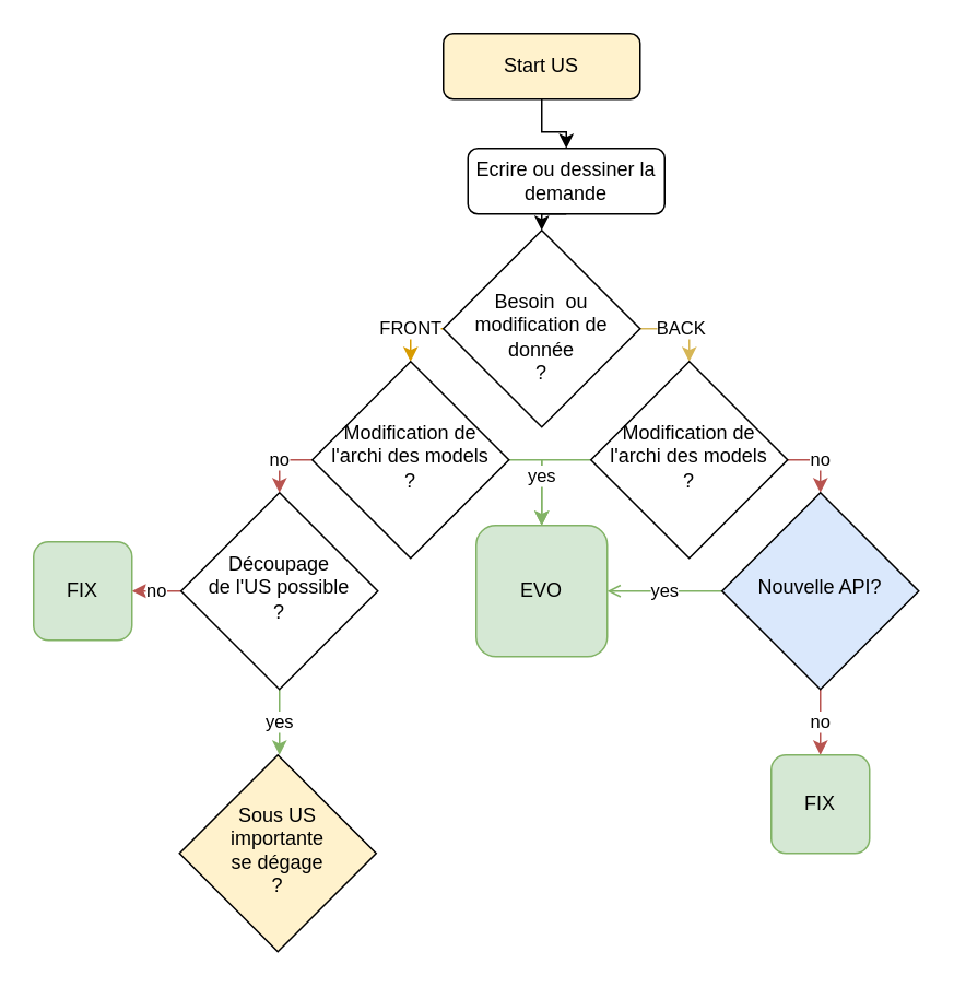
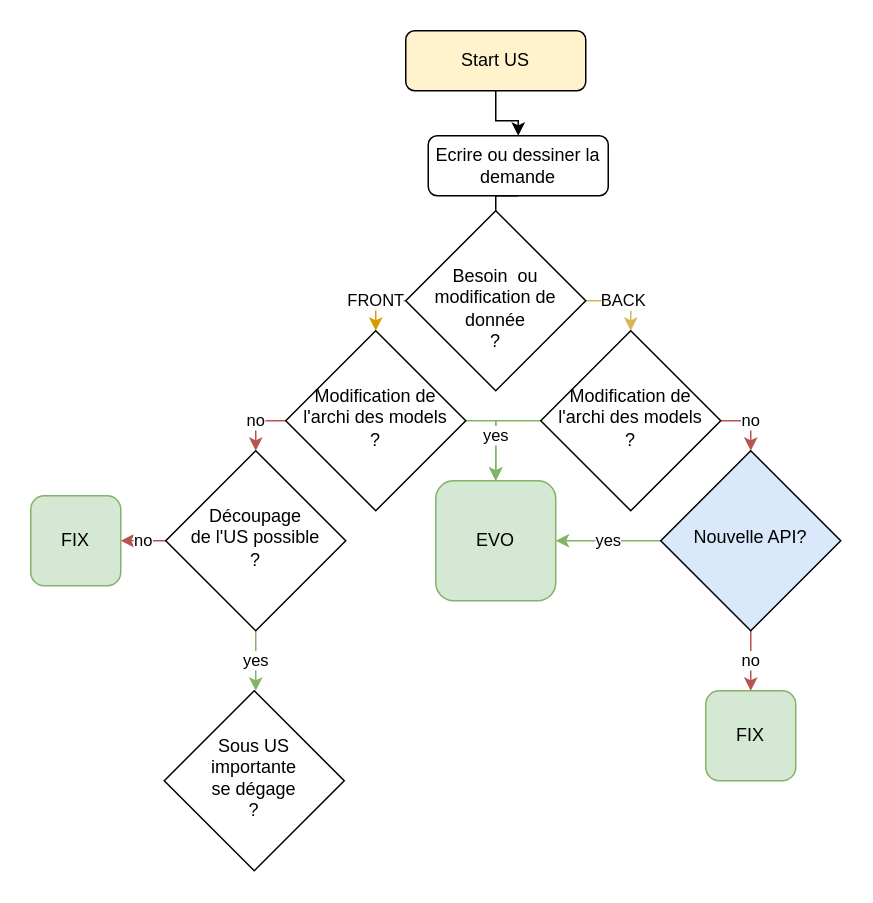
  <mxCell id="0" />
  <mxCell id="1" parent="0" />
- <mxCell id="2" style="edgeStyle=orthogonalEdgeStyle;rounded=0;orthogonalLoop=1;jettySize=auto;html=1;exitX=0.5;exitY=1;exitDx=0;exitDy=0;entryX=0.5;entryY=0;entryDx=0;entryDy=0;" parent="1" source="3" target="6" edge="1"><mxGeometry relative="1" as="geometry" /></mxCell>
+ <mxCell id="2" style="edgeStyle=orthogonalEdgeStyle;rounded=0;orthogonalLoop=1;jettySize=auto;html=1;exitX=0.5;exitY=1;exitDx=0;exitDy=0;entryX=0.5;entryY=0;entryDx=0;entryDy=0;endArrow=none;" parent="1" source="3" target="6" edge="1"><mxGeometry relative="1" as="geometry" /></mxCell>
  <mxCell id="3" value="Ecrire ou dessiner la demande" style="rounded=1;whiteSpace=wrap;html=1;fontSize=12;glass=0;strokeWidth=1;shadow=0;" parent="1" vertex="1"><mxGeometry x="285" y="90" width="120" height="40" as="geometry" /></mxCell>
  <mxCell id="4" value="BACK" style="edgeStyle=orthogonalEdgeStyle;rounded=0;orthogonalLoop=1;jettySize=auto;html=1;exitX=1;exitY=0.5;exitDx=0;exitDy=0;entryX=0.5;entryY=0;entryDx=0;entryDy=0;fillColor=#fff2cc;strokeColor=#d6b656;" parent="1" source="6" target="14" edge="1"><mxGeometry relative="1" as="geometry" /></mxCell>
  <mxCell id="5" value="FRONT" style="edgeStyle=orthogonalEdgeStyle;rounded=0;orthogonalLoop=1;jettySize=auto;html=1;exitX=0;exitY=0.5;exitDx=0;exitDy=0;entryX=0.5;entryY=0;entryDx=0;entryDy=0;fillColor=#ffe6cc;strokeColor=#d79b00;" parent="1" source="6" target="18" edge="1"><mxGeometry relative="1" as="geometry" /></mxCell>
  <mxCell id="6" value="&lt;div&gt;&lt;br&gt;&lt;/div&gt;&lt;div&gt;Besoin&amp;nbsp; ou modification de donnée&lt;/div&gt;&lt;div&gt;?&lt;br&gt;&lt;/div&gt;" style="rhombus;whiteSpace=wrap;html=1;shadow=0;fontFamily=Helvetica;fontSize=12;align=center;strokeWidth=1;spacing=6;spacingTop=-4;" parent="1" vertex="1"><mxGeometry x="270" y="140" width="120" height="120" as="geometry" /></mxCell>
  <mxCell id="7" value="" style="edgeStyle=orthogonalEdgeStyle;rounded=0;orthogonalLoop=1;jettySize=auto;html=1;" parent="1" source="8" target="3" edge="1"><mxGeometry relative="1" as="geometry" /></mxCell>
  <mxCell id="8" value="Start US" style="rounded=1;whiteSpace=wrap;html=1;fontSize=12;glass=0;strokeWidth=1;shadow=0;fillColor=#fff2cc;" parent="1" vertex="1"><mxGeometry x="270" y="20" width="120" height="40" as="geometry" /></mxCell>
  <mxCell id="9" value="yes" style="edgeStyle=orthogonalEdgeStyle;rounded=0;orthogonalLoop=1;jettySize=auto;html=1;exitX=0.5;exitY=1;exitDx=0;exitDy=0;entryX=0.5;entryY=0;entryDx=0;entryDy=0;fillColor=#d5e8d4;strokeColor=#82b366;" parent="1" source="11" edge="1"><mxGeometry relative="1" as="geometry"><mxPoint x="170" y="460" as="targetPoint" /></mxGeometry></mxCell>
  <mxCell id="10" value="no" style="edgeStyle=orthogonalEdgeStyle;rounded=0;orthogonalLoop=1;jettySize=auto;html=1;exitX=0;exitY=0.5;exitDx=0;exitDy=0;entryX=1;entryY=0.5;entryDx=0;entryDy=0;fillColor=#f8cecc;strokeColor=#b85450;" parent="1" source="11" target="24" edge="1"><mxGeometry relative="1" as="geometry" /></mxCell>
  <mxCell id="11" value="&lt;div&gt;Découpage &lt;br&gt;&lt;/div&gt;&lt;div&gt;de l'US possible&lt;br&gt;&lt;/div&gt;&lt;div&gt;?&lt;/div&gt;" style="rhombus;whiteSpace=wrap;html=1;shadow=0;fontFamily=Helvetica;fontSize=12;align=center;strokeWidth=1;spacing=6;spacingTop=-4;" parent="1" vertex="1"><mxGeometry x="110" y="300" width="120" height="120" as="geometry" /></mxCell>
  <mxCell id="12" style="edgeStyle=orthogonalEdgeStyle;rounded=0;orthogonalLoop=1;jettySize=auto;html=1;exitX=0;exitY=0.5;exitDx=0;exitDy=0;entryX=0.5;entryY=0;entryDx=0;entryDy=0;fillColor=#d5e8d4;strokeColor=#82b366;" parent="1" source="14" target="15" edge="1"><mxGeometry relative="1" as="geometry" /></mxCell>
  <mxCell id="13" value="no" style="edgeStyle=orthogonalEdgeStyle;rounded=0;orthogonalLoop=1;jettySize=auto;html=1;exitX=1;exitY=0.5;exitDx=0;exitDy=0;entryX=0.5;entryY=0;entryDx=0;entryDy=0;fillColor=#f8cecc;strokeColor=#b85450;" parent="1" source="14" target="21" edge="1"><mxGeometry relative="1" as="geometry" /></mxCell>
  <mxCell id="14" value="&lt;div&gt;Modification de l'archi des models&lt;br&gt;&lt;/div&gt;?" style="rhombus;whiteSpace=wrap;html=1;shadow=0;fontFamily=Helvetica;fontSize=12;align=center;strokeWidth=1;spacing=6;spacingTop=-4;" parent="1" vertex="1"><mxGeometry x="360" y="220" width="120" height="120" as="geometry" /></mxCell>
  <mxCell id="15" value="&lt;div&gt;EVO&lt;br&gt;&lt;/div&gt;" style="rounded=1;whiteSpace=wrap;html=1;fontSize=12;glass=0;strokeWidth=1;shadow=0;fillColor=#d5e8d4;strokeColor=#82b366;" parent="1" vertex="1"><mxGeometry x="290" y="320" width="80" height="80" as="geometry" /></mxCell>
  <mxCell id="16" value="no" style="edgeStyle=orthogonalEdgeStyle;rounded=0;orthogonalLoop=1;jettySize=auto;html=1;exitX=0;exitY=0.5;exitDx=0;exitDy=0;entryX=0.5;entryY=0;entryDx=0;entryDy=0;fillColor=#f8cecc;strokeColor=#b85450;" parent="1" source="18" target="11" edge="1"><mxGeometry relative="1" as="geometry" /></mxCell>
  <mxCell id="17" value="yes" style="edgeStyle=orthogonalEdgeStyle;rounded=0;orthogonalLoop=1;jettySize=auto;html=1;exitX=1;exitY=0.5;exitDx=0;exitDy=0;entryX=0.5;entryY=0;entryDx=0;entryDy=0;fillColor=#d5e8d4;strokeColor=#82b366;" parent="1" source="18" target="15" edge="1"><mxGeometry relative="1" as="geometry" /></mxCell>
  <mxCell id="18" value="&lt;div&gt;Modification de l'archi des models&lt;br&gt;&lt;/div&gt;?" style="rhombus;whiteSpace=wrap;html=1;shadow=0;fontFamily=Helvetica;fontSize=12;align=center;strokeWidth=1;spacing=6;spacingTop=-4;" parent="1" vertex="1"><mxGeometry x="190" y="220" width="120" height="120" as="geometry" /></mxCell>
- <mxCell id="19" value="yes" style="edgeStyle=orthogonalEdgeStyle;rounded=0;orthogonalLoop=1;jettySize=auto;html=1;exitX=0;exitY=0.5;exitDx=0;exitDy=0;fillColor=#d5e8d4;strokeColor=#82b366;entryX=1;entryY=0.5;entryDx=0;entryDy=0;endArrow=open;" parent="1" source="21" target="15" edge="1"><mxGeometry relative="1" as="geometry"><mxPoint x="390" y="380" as="targetPoint" /></mxGeometry></mxCell>
+ <mxCell id="19" value="yes" style="edgeStyle=orthogonalEdgeStyle;rounded=0;orthogonalLoop=1;jettySize=auto;html=1;exitX=0;exitY=0.5;exitDx=0;exitDy=0;fillColor=#d5e8d4;strokeColor=#82b366;entryX=1;entryY=0.5;entryDx=0;entryDy=0;" parent="1" source="21" target="15" edge="1"><mxGeometry relative="1" as="geometry"><mxPoint x="390" y="380" as="targetPoint" /></mxGeometry></mxCell>
  <mxCell id="20" value="no" style="edgeStyle=orthogonalEdgeStyle;rounded=0;orthogonalLoop=1;jettySize=auto;html=1;exitX=0.5;exitY=1;exitDx=0;exitDy=0;entryX=0.5;entryY=0;entryDx=0;entryDy=0;fillColor=#f8cecc;strokeColor=#b85450;" parent="1" source="21" target="23" edge="1"><mxGeometry relative="1" as="geometry" /></mxCell>
  <mxCell id="21" value="Nouvelle API?" style="rhombus;whiteSpace=wrap;html=1;shadow=0;fontFamily=Helvetica;fontSize=12;align=center;strokeWidth=1;spacing=6;spacingTop=-4;fillColor=#dae8fc;" parent="1" vertex="1"><mxGeometry x="440" y="300" width="120" height="120" as="geometry" /></mxCell>
- <mxCell id="22" value="&lt;div&gt;Sous US&lt;/div&gt;&lt;div&gt; importante &lt;br&gt;&lt;/div&gt;&lt;div&gt;se dégage&lt;/div&gt;&lt;div&gt;?&lt;br&gt;&lt;/div&gt;" style="rhombus;whiteSpace=wrap;html=1;shadow=0;fontFamily=Helvetica;fontSize=12;align=center;strokeWidth=1;spacing=6;spacingTop=-4;fillColor=#fff2cc;" parent="1" vertex="1"><mxGeometry x="109" y="460" width="120" height="120" as="geometry" /></mxCell>
+ <mxCell id="22" value="&lt;div&gt;Sous US&lt;/div&gt;&lt;div&gt; importante &lt;br&gt;&lt;/div&gt;&lt;div&gt;se dégage&lt;/div&gt;&lt;div&gt;?&lt;br&gt;&lt;/div&gt;" style="rhombus;whiteSpace=wrap;html=1;shadow=0;fontFamily=Helvetica;fontSize=12;align=center;strokeWidth=1;spacing=6;spacingTop=-4;" parent="1" vertex="1"><mxGeometry x="109" y="460" width="120" height="120" as="geometry" /></mxCell>
  <mxCell id="23" value="FIX" style="rounded=1;whiteSpace=wrap;html=1;fillColor=#d5e8d4;strokeColor=#82b366;" parent="1" vertex="1"><mxGeometry x="470" y="460" width="60" height="60" as="geometry" /></mxCell>
  <mxCell id="24" value="FIX" style="rounded=1;whiteSpace=wrap;html=1;fillColor=#d5e8d4;strokeColor=#82b366;" parent="1" vertex="1"><mxGeometry x="20" y="330" width="60" height="60" as="geometry" /></mxCell>
